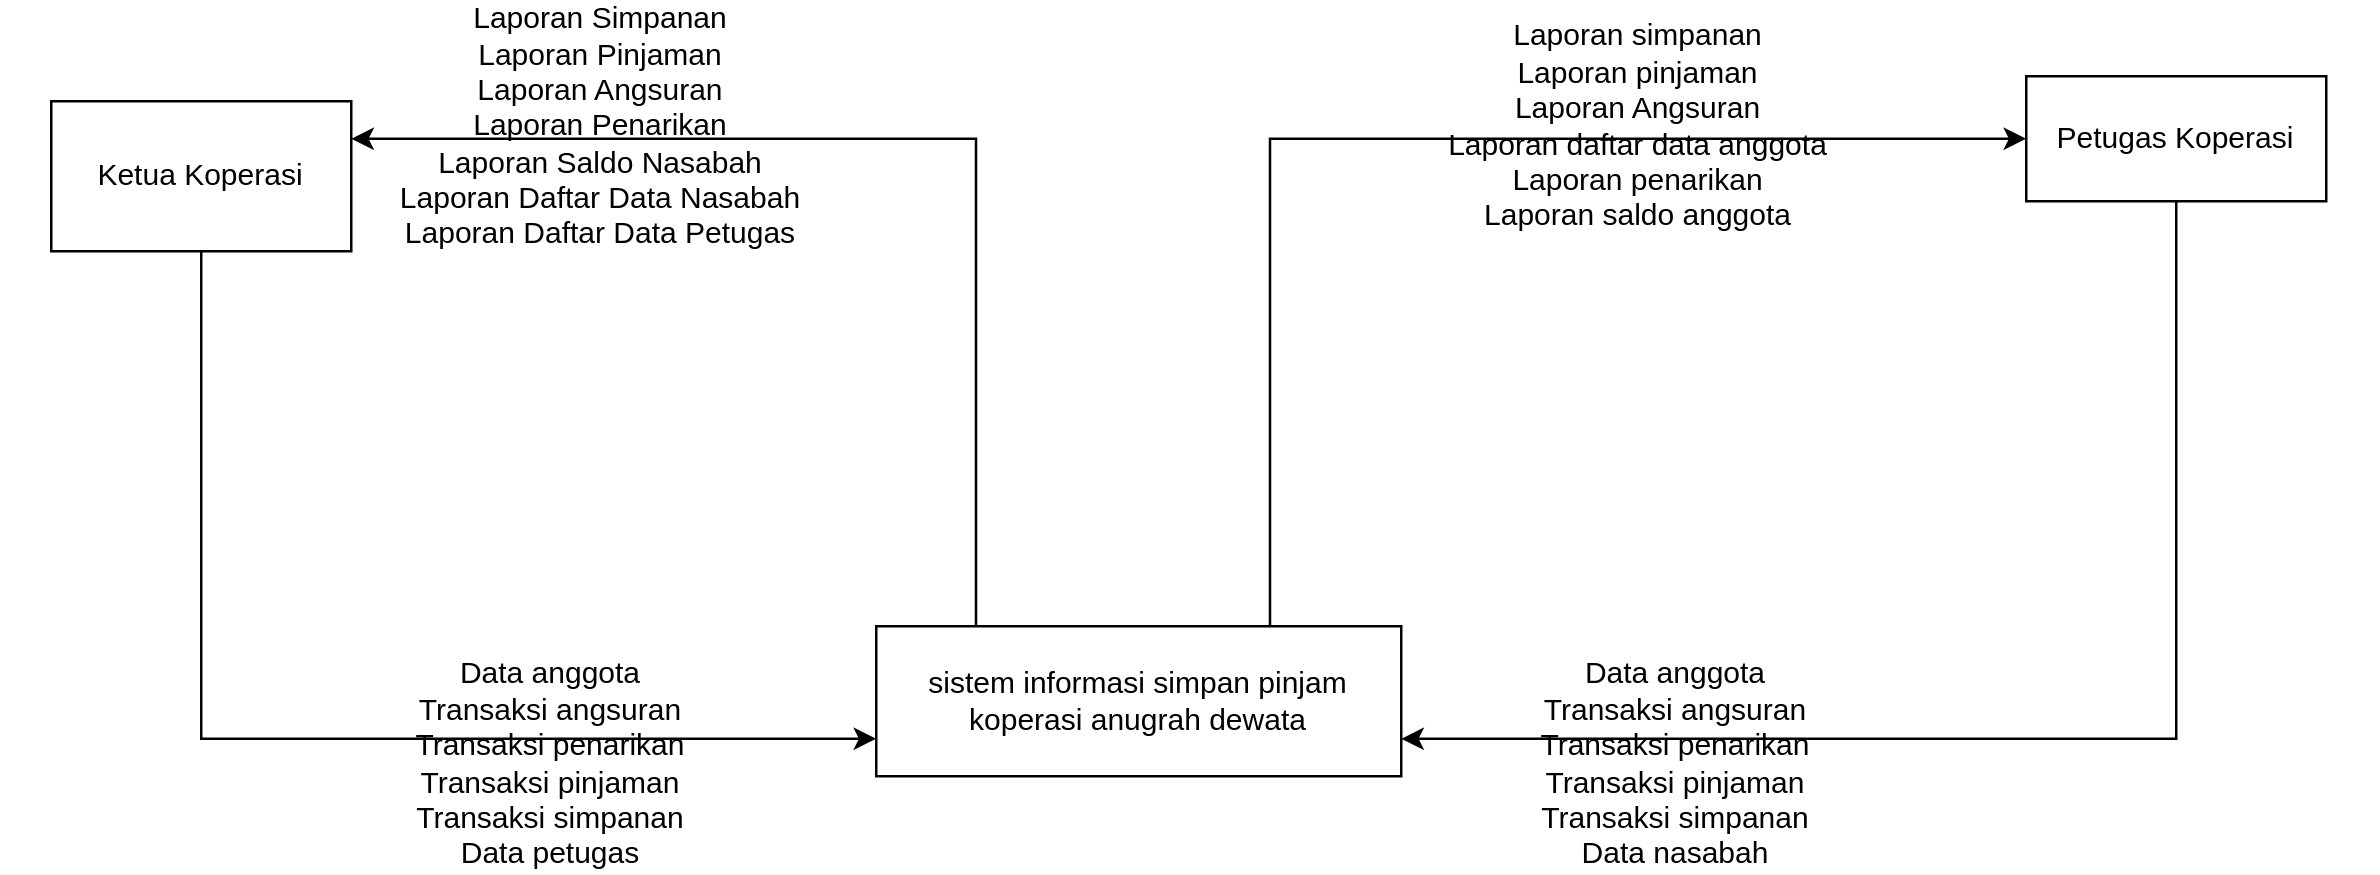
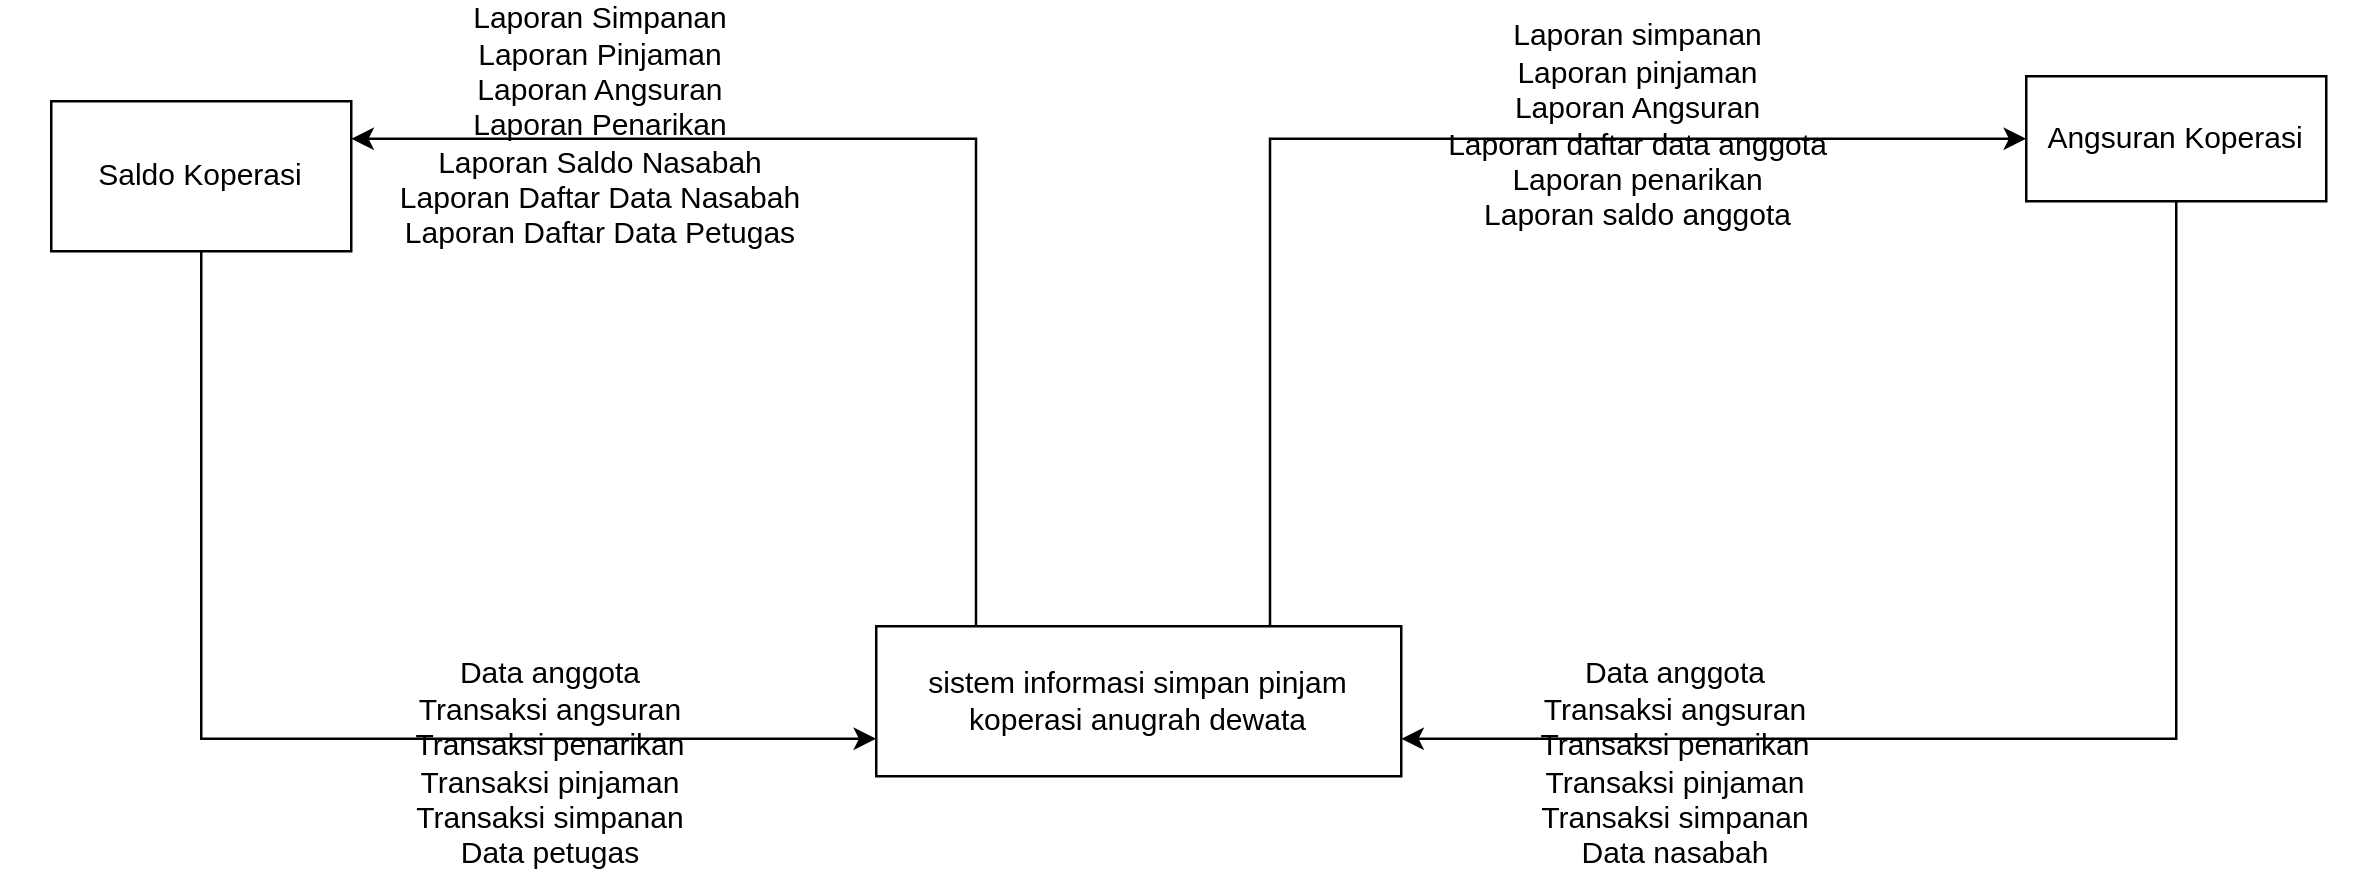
  <mxCell id="0" />
  <mxCell id="1" parent="0" />
  <mxCell id="2" style="edgeStyle=orthogonalEdgeStyle;rounded=0;orthogonalLoop=1;jettySize=auto;html=1;entryX=0;entryY=0.5;entryDx=0;entryDy=0;exitX=0.75;exitY=0;exitDx=0;exitDy=0;" edge="1" parent="1" source="4" target="6"><mxGeometry relative="1" as="geometry" /></mxCell>
  <mxCell id="3" style="edgeStyle=orthogonalEdgeStyle;rounded=0;orthogonalLoop=1;jettySize=auto;html=1;entryX=1;entryY=0.25;entryDx=0;entryDy=0;exitX=0.19;exitY=0;exitDx=0;exitDy=0;exitPerimeter=0;" edge="1" parent="1" source="4" target="8"><mxGeometry relative="1" as="geometry" /></mxCell>
  <mxCell id="4" value="sistem informasi simpan pinjam koperasi anugrah dewata" style="rounded=0;whiteSpace=wrap;html=1;" vertex="1" parent="1"><mxGeometry x="350" y="240" width="210" height="60" as="geometry" /></mxCell>
  <mxCell id="5" style="edgeStyle=orthogonalEdgeStyle;rounded=0;orthogonalLoop=1;jettySize=auto;html=1;entryX=1;entryY=0.75;entryDx=0;entryDy=0;exitX=0.5;exitY=1;exitDx=0;exitDy=0;" edge="1" parent="1" source="6" target="4"><mxGeometry relative="1" as="geometry" /></mxCell>
- <mxCell id="6" value="Petugas Koperasi" style="rounded=0;whiteSpace=wrap;html=1;" vertex="1" parent="1"><mxGeometry x="810" y="20" width="120" height="50" as="geometry" /></mxCell>
+ <mxCell id="6" value="Angsuran Koperasi" style="rounded=0;whiteSpace=wrap;html=1;" vertex="1" parent="1"><mxGeometry x="810" y="20" width="120" height="50" as="geometry" /></mxCell>
  <mxCell id="7" style="edgeStyle=orthogonalEdgeStyle;rounded=0;orthogonalLoop=1;jettySize=auto;html=1;entryX=0;entryY=0.75;entryDx=0;entryDy=0;exitX=0.5;exitY=1;exitDx=0;exitDy=0;" edge="1" parent="1" source="8" target="4"><mxGeometry relative="1" as="geometry" /></mxCell>
- <mxCell id="8" value="Ketua Koperasi" style="rounded=0;whiteSpace=wrap;html=1;" vertex="1" parent="1"><mxGeometry y="30" width="120" height="60" as="geometry" x="20" /></mxCell>
+ <mxCell id="8" value="Saldo Koperasi" style="rounded=0;whiteSpace=wrap;html=1;" vertex="1" parent="1"><mxGeometry y="30" width="120" height="60" as="geometry" x="20" /></mxCell>
  <mxCell id="9" value="Laporan Simpanan&lt;br&gt;Laporan Pinjaman&lt;br&gt;Laporan Angsuran&lt;br&gt;Laporan Penarikan&lt;br&gt;Laporan Saldo Nasabah&lt;br&gt;Laporan Daftar Data Nasabah&lt;br&gt;Laporan Daftar Data Petugas" style="text;html=1;strokeColor=none;fillColor=none;align=center;verticalAlign=middle;whiteSpace=wrap;rounded=0;" vertex="1" parent="1"><mxGeometry x="140" y="20" width="200" height="40" as="geometry" /></mxCell>
  <mxCell id="10" value="Laporan simpanan&lt;br&gt;Laporan pinjaman&lt;br&gt;Laporan Angsuran&lt;br&gt;Laporan daftar data anggota&lt;br&gt;Laporan penarikan&lt;br&gt;Laporan saldo anggota" style="text;html=1;strokeColor=none;fillColor=none;align=center;verticalAlign=middle;whiteSpace=wrap;rounded=0;" vertex="1" parent="1"><mxGeometry x="530" y="25" width="250" height="30" as="geometry" /></mxCell>
  <mxCell id="11" value="Data anggota&lt;br&gt;Transaksi angsuran&lt;br&gt;Transaksi penarikan&lt;br&gt;Transaksi pinjaman&lt;br&gt;Transaksi simpanan&lt;br&gt;Data petugas" style="text;html=1;strokeColor=none;fillColor=none;align=center;verticalAlign=middle;whiteSpace=wrap;rounded=0;" vertex="1" parent="1"><mxGeometry x="110" y="280" width="220" height="30" as="geometry" /></mxCell>
  <mxCell id="12" value="Data anggota&lt;br&gt;Transaksi angsuran&lt;br&gt;Transaksi penarikan&lt;br&gt;Transaksi pinjaman&lt;br&gt;Transaksi simpanan&lt;br&gt;Data nasabah" style="text;html=1;strokeColor=none;fillColor=none;align=center;verticalAlign=middle;whiteSpace=wrap;rounded=0;" vertex="1" parent="1"><mxGeometry x="560" y="280" width="220" height="30" as="geometry" /></mxCell>
